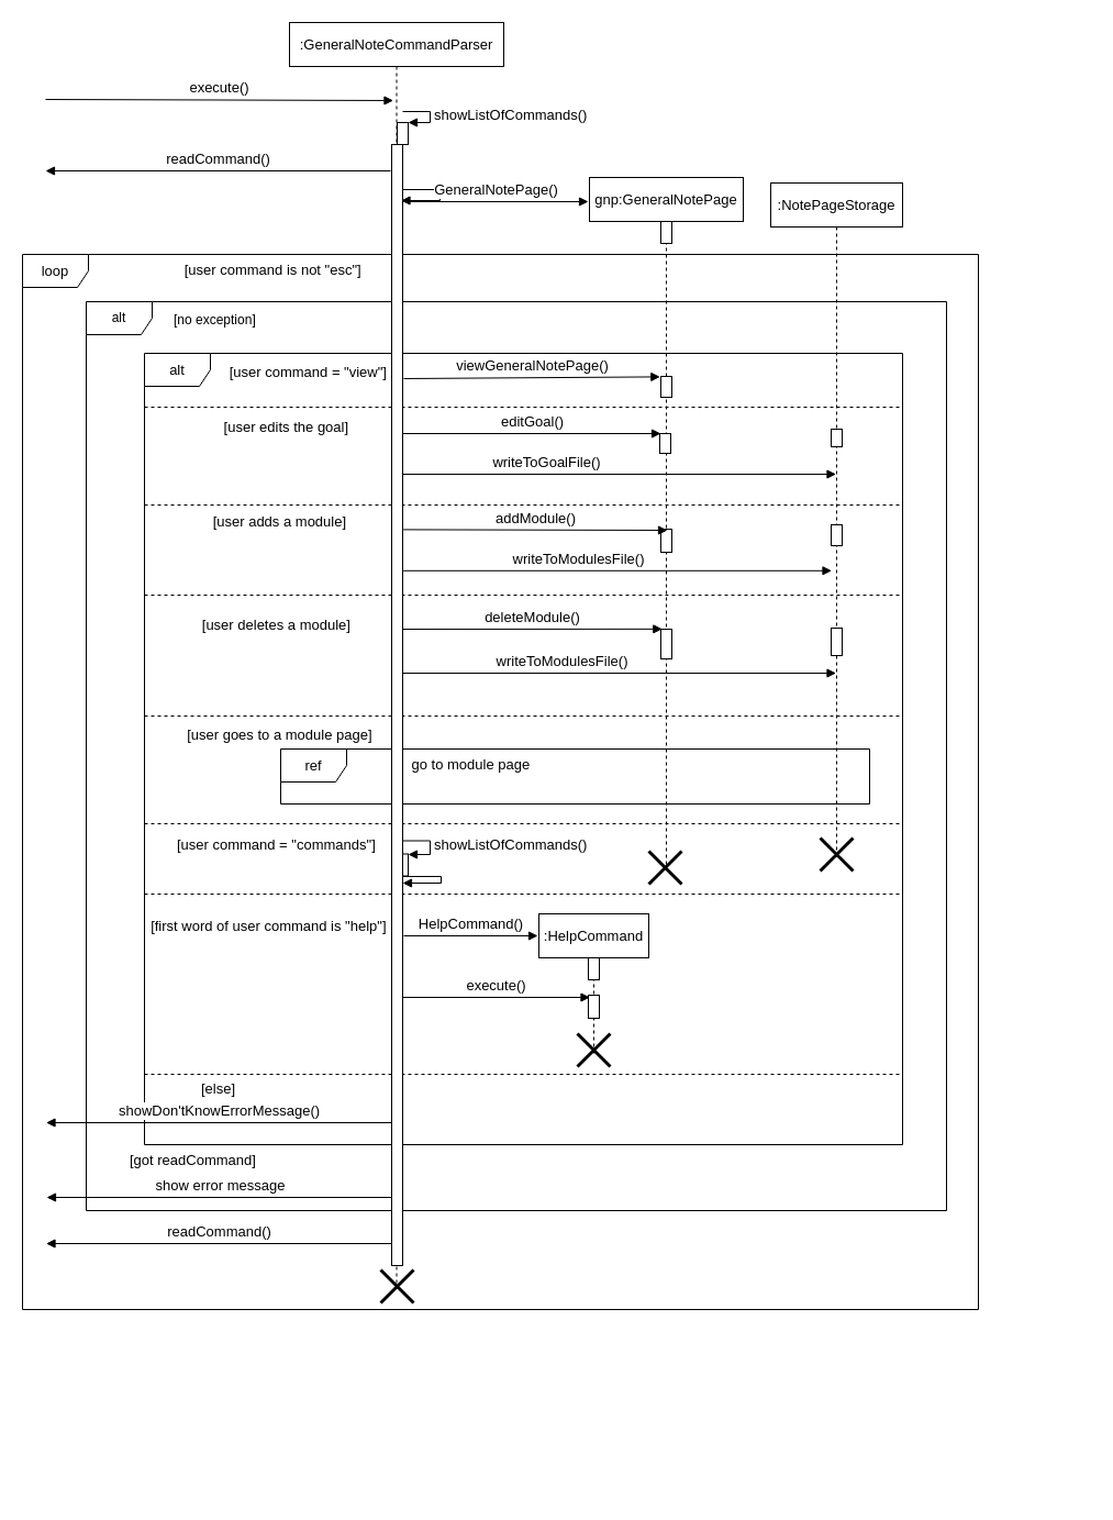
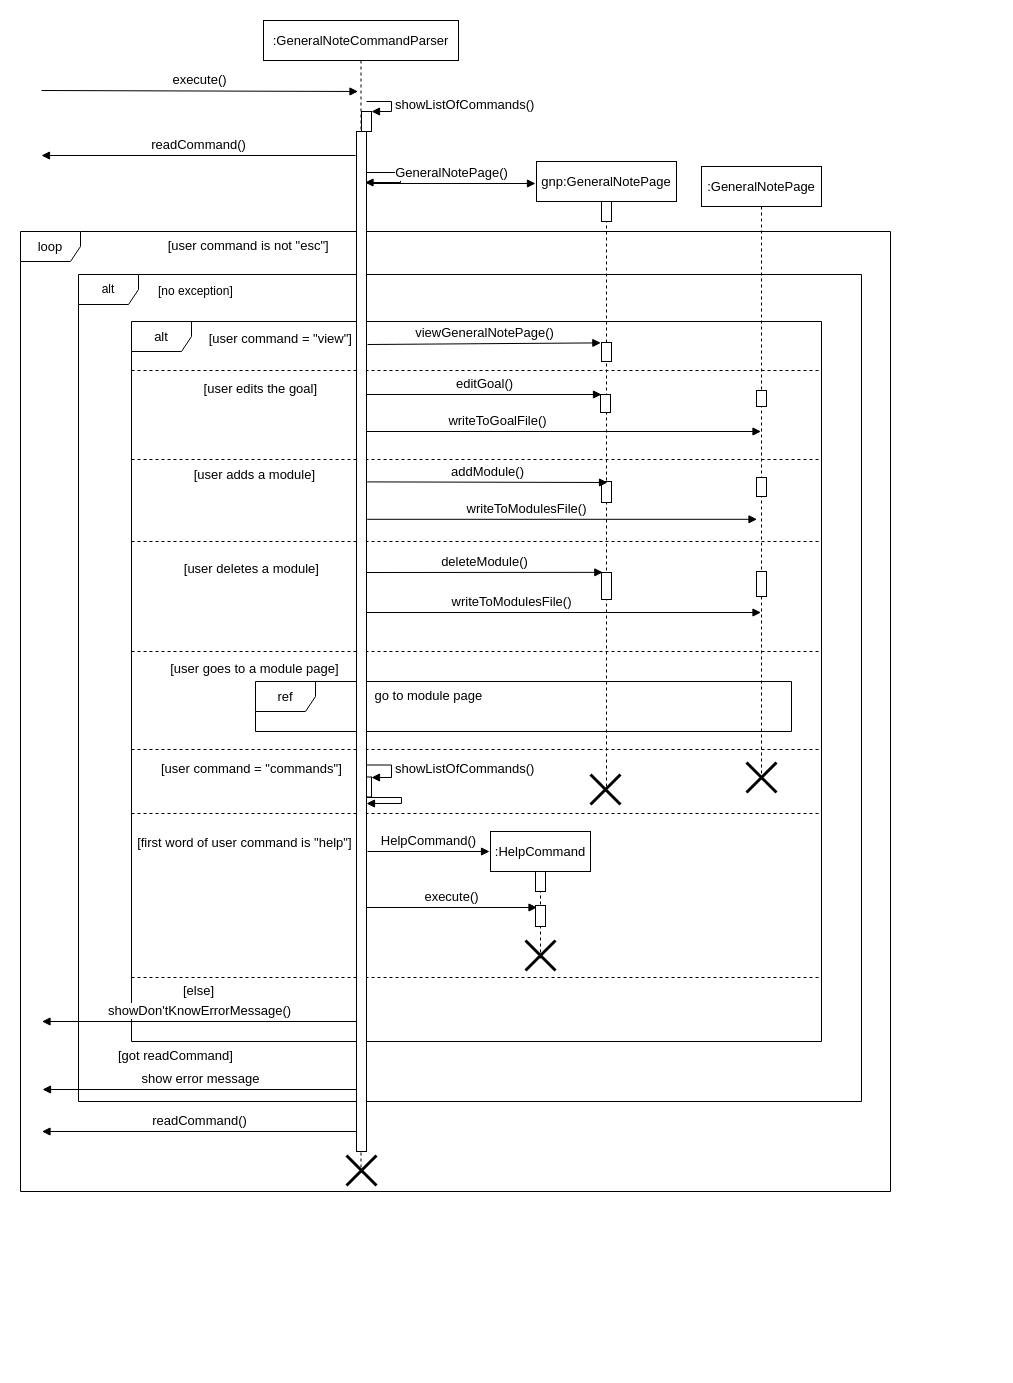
  <mxCell id="0" />
  <mxCell id="1" parent="0" />
  <mxCell id="2" value="loop" parent="1" vertex="1" style="shape=umlFrame;whiteSpace=wrap;html=1;fontSize=13;"><mxGeometry as="geometry" width="870" height="960" x="20" y="231" /></mxCell>
  <mxCell id="3" value="gnp:GeneralNotePage" parent="1" vertex="1" style="shape=umlLifeline;perimeter=lifelinePerimeter;whiteSpace=wrap;html=1;container=1;collapsible=0;recursiveResize=0;outlineConnect=0;fontSize=13;"><mxGeometry as="geometry" width="140" height="630" x="536" y="161" /></mxCell>
  <mxCell id="4" value="" parent="3" vertex="1" style="html=1;points=[];perimeter=orthogonalPerimeter;fontSize=13;"><mxGeometry as="geometry" width="10" height="20" x="65" y="40" /></mxCell>
  <mxCell id="5" value="" parent="1" vertex="1" style="group;fontSize=13;" connectable="0"><mxGeometry as="geometry" width="870" height="1060" x="121" y="301" /></mxCell>
  <mxCell id="6" value="alt" parent="5" vertex="1" style="shape=umlFrame;whiteSpace=wrap;html=1;fontSize=13;"><mxGeometry as="geometry" width="690" height="720" x="10" y="20" /></mxCell>
  <mxCell id="7" value="[user command = &quot;view&quot;]" parent="5" vertex="1" style="text;align=center;fontStyle=0;verticalAlign=middle;spacingLeft=3;spacingRight=3;strokeColor=none;rotatable=0;points=[[0,0.5],[1,0.5]];portConstraint=eastwest;fontSize=13;"><mxGeometry as="geometry" width="118.892" height="73.132" x="99.903" y="-0.074" /></mxCell>
  <mxCell id="8" value="" parent="5" style="endArrow=none;dashed=1;html=1;fontSize=13;" edge="1"><mxGeometry as="geometry" width="50" height="50" relative="1"><mxPoint as="sourcePoint" x="10" y="69" /><mxPoint as="targetPoint" x="700" y="69" /></mxGeometry></mxCell>
  <mxCell id="9" value="[user edits the goal]" parent="5" vertex="1" style="text;align=center;fontStyle=0;verticalAlign=middle;spacingLeft=3;spacingRight=3;strokeColor=none;rotatable=0;points=[[0,0.5],[1,0.5]];portConstraint=eastwest;fontSize=13;"><mxGeometry as="geometry" width="118.892" height="73.132" x="79.903" y="50.407" /></mxCell>
  <mxCell id="10" value="" parent="5" style="endArrow=none;dashed=1;html=1;fontSize=13;" edge="1"><mxGeometry as="geometry" width="50" height="50" relative="1"><mxPoint as="sourcePoint" x="10" y="158" /><mxPoint as="targetPoint" x="700" y="158" /></mxGeometry></mxCell>
  <mxCell id="11" value="" parent="5" style="endArrow=none;dashed=1;html=1;fontSize=13;" edge="1"><mxGeometry as="geometry" width="50" height="50" relative="1"><mxPoint as="sourcePoint" x="10" y="350" /><mxPoint as="targetPoint" x="700" y="350" /></mxGeometry></mxCell>
  <mxCell id="12" value="[user adds a module]" parent="5" vertex="1" style="text;align=center;fontStyle=0;verticalAlign=middle;spacingLeft=3;spacingRight=3;strokeColor=none;rotatable=0;points=[[0,0.5],[1,0.5]];portConstraint=eastwest;fontSize=13;"><mxGeometry as="geometry" width="118.892" height="73.132" x="73.903" y="136.157" /></mxCell>
  <mxCell id="13" value="" parent="5" vertex="1" style="html=1;points=[];perimeter=orthogonalPerimeter;fontSize=13;"><mxGeometry as="geometry" width="10" height="21" x="480" y="180" /></mxCell>
  <mxCell id="14" value="[user deletes a module]" parent="5" vertex="1" style="text;align=center;fontStyle=0;verticalAlign=middle;spacingLeft=3;spacingRight=3;strokeColor=none;rotatable=0;points=[[0,0.5],[1,0.5]];portConstraint=eastwest;fontSize=13;"><mxGeometry as="geometry" width="118.892" height="73.132" x="70.903" y="229.907" /></mxCell>
  <mxCell id="15" value="[user goes to a module page]" parent="5" vertex="1" style="text;align=center;fontStyle=0;verticalAlign=middle;spacingLeft=3;spacingRight=3;strokeColor=none;rotatable=0;points=[[0,0.5],[1,0.5]];portConstraint=eastwest;fontSize=13;"><mxGeometry as="geometry" width="118.892" height="73.132" x="73.903" y="330.148" /></mxCell>
  <mxCell id="16" value="viewGeneralNotePage()" parent="5" style="html=1;verticalAlign=bottom;endArrow=block;fontSize=13;entryX=-0.067;entryY=0.02;entryDx=0;entryDy=0;entryPerimeter=0;" edge="1" target="28"><mxGeometry as="geometry" width="80" relative="1"><mxPoint as="sourcePoint" x="246" y="43" /><mxPoint as="targetPoint" x="478" y="40" /></mxGeometry></mxCell>
  <mxCell id="17" value="writeToGoalFile()" parent="5" style="html=1;verticalAlign=bottom;endArrow=block;fontSize=13;" edge="1" target="57"><mxGeometry as="geometry" width="80" x="-0.317" relative="1"><mxPoint as="sourcePoint" x="240" y="130" /><mxPoint as="targetPoint" x="679.5" y="130" /><mxPoint as="offset" /></mxGeometry></mxCell>
  <mxCell id="18" value="" parent="5" vertex="1" style="html=1;points=[];perimeter=orthogonalPerimeter;fontSize=13;"><mxGeometry as="geometry" width="10" height="27" x="480" y="271" /></mxCell>
  <mxCell id="19" value="deleteModule()" parent="5" style="html=1;verticalAlign=bottom;endArrow=block;entryX=0.133;entryY=-0.005;entryDx=0;entryDy=0;entryPerimeter=0;fontSize=13;" edge="1" target="18"><mxGeometry as="geometry" width="80" relative="1"><mxPoint as="sourcePoint" x="245" y="271" /><mxPoint as="targetPoint" x="325" y="277" /></mxGeometry></mxCell>
  <mxCell id="20" value="ref" parent="5" vertex="1" style="shape=umlFrame;whiteSpace=wrap;html=1;fontSize=13;"><mxGeometry as="geometry" width="536" height="50" x="134" y="380" /></mxCell>
  <mxCell id="21" value="go to module page" parent="5" vertex="1" style="text;align=center;fontStyle=0;verticalAlign=middle;spacingLeft=3;spacingRight=3;strokeColor=none;rotatable=0;points=[[0,0.5],[1,0.5]];portConstraint=eastwest;fontSize=13;"><mxGeometry as="geometry" width="118.892" height="73.132" x="247.903" y="356.648" /></mxCell>
  <mxCell id="22" value="[user command = &quot;commands&quot;]" parent="5" vertex="1" style="text;align=center;fontStyle=0;verticalAlign=middle;spacingLeft=3;spacingRight=3;strokeColor=none;rotatable=0;points=[[0,0.5],[1,0.5]];portConstraint=eastwest;fontSize=13;"><mxGeometry as="geometry" width="118.892" height="73.132" x="70.903" y="429.648" /></mxCell>
  <mxCell id="23" value="[first word of user command is &quot;help&quot;]" parent="5" vertex="1" style="text;align=center;fontStyle=0;verticalAlign=middle;spacingLeft=3;spacingRight=3;strokeColor=none;rotatable=0;points=[[0,0.5],[1,0.5]];portConstraint=eastwest;fontSize=13;"><mxGeometry as="geometry" width="118.892" height="73.132" x="63.903" y="504.148" /></mxCell>
  <mxCell id="24" value="HelpCommand()" parent="5" style="html=1;verticalAlign=bottom;endArrow=block;fontSize=13;" edge="1"><mxGeometry as="geometry" width="80" relative="1"><mxPoint as="sourcePoint" x="246" y="550" /><mxPoint as="targetPoint" x="368" y="550" /></mxGeometry></mxCell>
  <mxCell id="25" value="execute()" parent="5" style="html=1;verticalAlign=bottom;endArrow=block;fontSize=13;" edge="1"><mxGeometry as="geometry" width="80" relative="1"><mxPoint as="sourcePoint" x="245" y="606" /><mxPoint as="targetPoint" x="415.5" y="606" /></mxGeometry></mxCell>
  <mxCell id="26" value="[else]" parent="5" vertex="1" style="text;html=1;resizable=0;points=[];autosize=1;align=left;verticalAlign=top;spacingTop=-4;fontSize=13;"><mxGeometry as="geometry" width="40" height="20" x="60" y="679" /></mxCell>
  <mxCell id="27" value="" parent="5" vertex="1" style="group;fontSize=13;" connectable="0"><mxGeometry as="geometry" width="10" height="19" x="480" y="41" /></mxCell>
  <mxCell id="28" value="" parent="27" vertex="1" style="html=1;points=[];perimeter=orthogonalPerimeter;fontSize=13;"><mxGeometry as="geometry" width="10" height="19" /></mxCell>
  <mxCell id="29" value="" parent="5" vertex="1" style="group;fontSize=13;" connectable="0"><mxGeometry as="geometry" width="10" height="18" x="479" y="93" /></mxCell>
  <mxCell id="30" value="" parent="29" vertex="1" style="group;fontSize=13;" connectable="0"><mxGeometry as="geometry" width="10" height="18" /></mxCell>
  <mxCell id="31" value="" parent="30" vertex="1" style="html=1;points=[];perimeter=orthogonalPerimeter;fontSize=13;"><mxGeometry as="geometry" width="10" height="18" /></mxCell>
  <mxCell id="32" value="" parent="5" vertex="1" style="group;fontSize=13;" connectable="0"><mxGeometry as="geometry" width="439.5" x="235" y="218" /></mxCell>
  <mxCell id="33" value="" parent="5" vertex="1" style="group;fontSize=13;" connectable="0"><mxGeometry as="geometry" width="439.5" x="245" y="320" /></mxCell>
  <mxCell id="34" value="writeToModulesFile()" parent="33" style="html=1;verticalAlign=bottom;endArrow=block;fontSize=13;" edge="1"><mxGeometry as="geometry" width="80" x="-0.265" relative="1"><mxPoint as="sourcePoint" y="-9" /><mxPoint as="targetPoint" x="394.5" y="-9" /><mxPoint as="offset" /></mxGeometry></mxCell>
  <mxCell id="35" value=":HelpCommand" parent="5" vertex="1" style="shape=umlLifeline;perimeter=lifelinePerimeter;whiteSpace=wrap;html=1;container=1;collapsible=0;recursiveResize=0;outlineConnect=0;labelBackgroundColor=none;fillColor=#FFFFFF;fontSize=13;"><mxGeometry as="geometry" width="100" height="130" x="369" y="530" /></mxCell>
  <mxCell id="36" value="" parent="35" vertex="1" style="html=1;points=[];perimeter=orthogonalPerimeter;labelBackgroundColor=none;fillColor=#FFFFFF;fontSize=13;"><mxGeometry as="geometry" width="10" height="20" x="45" y="40" /></mxCell>
  <mxCell id="37" value="" parent="35" vertex="1" style="html=1;points=[];perimeter=orthogonalPerimeter;labelBackgroundColor=none;fillColor=#FFFFFF;fontSize=13;"><mxGeometry as="geometry" width="10" height="21" x="45" y="74" /></mxCell>
  <mxCell id="38" value="" parent="5" vertex="1" style="shape=umlDestroy;whiteSpace=wrap;html=1;strokeWidth=3;labelBackgroundColor=none;fillColor=#FFFFFF;fontSize=13;"><mxGeometry as="geometry" width="30" height="30" x="404" y="639" /></mxCell>
  <mxCell id="39" value="" parent="5" vertex="1" style="shape=umlDestroy;whiteSpace=wrap;html=1;strokeWidth=3;labelBackgroundColor=none;fillColor=#FFFFFF;fontSize=13;"><mxGeometry as="geometry" width="30" height="30" x="469" y="473" /></mxCell>
  <mxCell id="40" value="showDon'tKnowErrorMessage()" parent="5" style="html=1;verticalAlign=bottom;endArrow=block;fontSize=13;" edge="1"><mxGeometry as="geometry" width="80" relative="1"><mxPoint as="sourcePoint" x="235" y="720" /><mxPoint as="targetPoint" x="-79.5" y="720" /></mxGeometry></mxCell>
  <mxCell id="41" value="" parent="5" style="endArrow=none;dashed=1;html=1;fontSize=13;" edge="1"><mxGeometry as="geometry" width="50" height="50" relative="1"><mxPoint as="sourcePoint" x="10" y="240" /><mxPoint as="targetPoint" x="700" y="240" /></mxGeometry></mxCell>
  <mxCell id="42" value="" parent="5" style="endArrow=none;dashed=1;html=1;fontSize=13;" edge="1"><mxGeometry as="geometry" width="50" height="50" relative="1"><mxPoint as="sourcePoint" x="10" y="448" /><mxPoint as="targetPoint" x="700" y="448" /></mxGeometry></mxCell>
  <mxCell id="43" value="" parent="5" style="endArrow=none;dashed=1;html=1;fontSize=13;" edge="1"><mxGeometry as="geometry" width="50" height="50" relative="1"><mxPoint as="sourcePoint" x="10" y="512" /><mxPoint as="targetPoint" x="700" y="512" /></mxGeometry></mxCell>
  <mxCell id="44" value="" parent="5" style="endArrow=none;dashed=1;html=1;fontSize=13;" edge="1"><mxGeometry as="geometry" width="50" height="50" relative="1"><mxPoint as="sourcePoint" x="10" y="676" /><mxPoint as="targetPoint" x="700" y="676" /></mxGeometry></mxCell>
  <mxCell id="45" value="" parent="5" vertex="1" style="shape=umlDestroy;whiteSpace=wrap;html=1;strokeWidth=3;labelBackgroundColor=none;fillColor=#FFFFFF;fontSize=13;"><mxGeometry as="geometry" width="30" height="30" x="225" y="854" /></mxCell>
  <mxCell id="46" value="alt" parent="5" vertex="1" style="shape=umlFrame;whiteSpace=wrap;html=1;"><mxGeometry as="geometry" width="783" height="827" x="-43" y="-27" /></mxCell>
  <mxCell id="47" value="[no exception]" parent="5" vertex="1" style="text;html=1;resizable=0;points=[];autosize=1;align=left;verticalAlign=top;spacingTop=-4;"><mxGeometry as="geometry" width="90" height="20" x="35" y="-20" /></mxCell>
  <mxCell id="48" value="readCommand()" parent="5" style="html=1;verticalAlign=bottom;endArrow=block;fontSize=13;" edge="1"><mxGeometry as="geometry" width="80" relative="1"><mxPoint as="sourcePoint" x="235" y="830" /><mxPoint as="targetPoint" x="-79.5" y="830" /></mxGeometry></mxCell>
  <mxCell id="49" value="[got readCommand]" parent="5" vertex="1" style="text;html=1;fontSize=13;"><mxGeometry as="geometry" width="210" height="30" x="-5" y="740" /></mxCell>
  <mxCell id="50" value="show error message" parent="5" style="html=1;verticalAlign=bottom;endArrow=block;fontSize=13;" edge="1"><mxGeometry as="geometry" width="80" relative="1"><mxPoint as="sourcePoint" x="235.5" y="788" /><mxPoint as="targetPoint" x="-79" y="788" /></mxGeometry></mxCell>
  <mxCell id="51" value=":GeneralNoteCommandParser" parent="1" vertex="1" style="shape=umlLifeline;perimeter=lifelinePerimeter;whiteSpace=wrap;html=1;container=1;collapsible=0;recursiveResize=0;outlineConnect=0;fontSize=13;"><mxGeometry as="geometry" width="195" height="1151" x="263" y="20" /></mxCell>
  <mxCell id="52" value="execute()" parent="1" style="html=1;verticalAlign=bottom;endArrow=block;fontSize=13;" edge="1"><mxGeometry as="geometry" width="80" relative="1"><mxPoint as="sourcePoint" x="41" y="90" /><mxPoint as="targetPoint" x="357.5" y="91" /></mxGeometry></mxCell>
  <mxCell id="53" value="&lt;br style=&quot;font-size: 13px;&quot;&gt;" parent="1" style="edgeStyle=orthogonalEdgeStyle;html=1;align=left;spacingLeft=2;endArrow=block;rounded=0;fontSize=13;" edge="1"><mxGeometry as="geometry" relative="1"><mxPoint as="sourcePoint" x="365" y="172" /><Array as="points"><mxPoint x="365" y="172" /><mxPoint x="400" y="172" /><mxPoint x="400" y="182" /></Array><mxPoint as="targetPoint" x="364.5" y="182" /></mxGeometry></mxCell>
  <mxCell id="54" value="readCommand()" parent="1" style="html=1;verticalAlign=bottom;endArrow=block;fontSize=13;" edge="1"><mxGeometry as="geometry" relative="1"><mxPoint as="sourcePoint" x="355" y="155" /><mxPoint as="targetPoint" x="41" y="155" /></mxGeometry></mxCell>
  <mxCell id="55" value="editGoal()" parent="1" style="html=1;verticalAlign=bottom;endArrow=block;fontSize=13;" edge="1"><mxGeometry as="geometry" relative="1"><mxPoint as="sourcePoint" x="366.5" y="394" /><mxPoint as="targetPoint" x="601" y="394" /></mxGeometry></mxCell>
  <mxCell id="56" value="addModule()" parent="1" style="html=1;verticalAlign=bottom;endArrow=block;entryX=0;entryY=0;fontSize=13;exitX=1.267;exitY=0.321;exitDx=0;exitDy=0;exitPerimeter=0;" edge="1"><mxGeometry as="geometry" relative="1"><mxPoint as="sourcePoint" x="366.67" y="481.4" /><mxPoint as="targetPoint" x="607" y="482" /></mxGeometry></mxCell>
- <mxCell id="57" value=":NotePageStorage" parent="1" vertex="1" style="shape=umlLifeline;perimeter=lifelinePerimeter;whiteSpace=wrap;html=1;container=1;collapsible=0;recursiveResize=0;outlineConnect=0;fontSize=13;"><mxGeometry as="geometry" width="120" height="615" x="701" y="166" /></mxCell>
+ <mxCell id="57" value=":GeneralNotePage" parent="1" vertex="1" style="shape=umlLifeline;perimeter=lifelinePerimeter;whiteSpace=wrap;html=1;container=1;collapsible=0;recursiveResize=0;outlineConnect=0;fontSize=13;"><mxGeometry as="geometry" width="120" height="615" x="701" y="166" /></mxCell>
  <mxCell id="58" value="" parent="57" vertex="1" style="html=1;points=[];perimeter=orthogonalPerimeter;fontSize=13;"><mxGeometry as="geometry" width="10" height="16" x="55" y="224" /></mxCell>
  <mxCell id="59" value="" parent="57" vertex="1" style="html=1;points=[];perimeter=orthogonalPerimeter;fontSize=13;"><mxGeometry as="geometry" width="10" height="19" x="55" y="311" /></mxCell>
  <mxCell id="60" value="" parent="57" vertex="1" style="html=1;points=[];perimeter=orthogonalPerimeter;fontSize=13;"><mxGeometry as="geometry" width="10" height="25" x="55" y="405" /></mxCell>
  <mxCell id="61" value="" parent="57" vertex="1" style="shape=umlDestroy;whiteSpace=wrap;html=1;strokeWidth=3;labelBackgroundColor=none;fillColor=#FFFFFF;fontSize=13;"><mxGeometry as="geometry" width="30" height="30" x="45" y="596" /></mxCell>
  <mxCell id="62" value="[user command is not &quot;esc&quot;]" parent="1" vertex="1" style="text;align=center;fontStyle=0;verticalAlign=middle;spacingLeft=3;spacingRight=3;strokeColor=none;rotatable=0;points=[[0,0.5],[1,0.5]];portConstraint=eastwest;fontSize=13;"><mxGeometry as="geometry" width="118.892" height="73.132" x="188.759" y="207.981" /></mxCell>
  <mxCell id="63" value="writeToModulesFile()" parent="1" style="html=1;verticalAlign=bottom;endArrow=block;fontSize=13;exitX=1.467;exitY=0.277;exitDx=0;exitDy=0;exitPerimeter=0;" edge="1"><mxGeometry as="geometry" width="80" x="-0.184" relative="1"><mxPoint as="sourcePoint" x="366.67" y="518.8" /><mxPoint as="targetPoint" x="756.5" y="518.8" /><mxPoint as="offset" /></mxGeometry></mxCell>
  <mxCell id="64" value="" parent="1" vertex="1" style="html=1;points=[];perimeter=orthogonalPerimeter;labelBackgroundColor=none;fillColor=#FFFFFF;fontSize=13;"><mxGeometry as="geometry" width="10" height="20" x="361" y="776.5" /></mxCell>
  <mxCell id="65" value="&lt;br style=&quot;font-size: 13px;&quot;&gt;" parent="1" style="edgeStyle=orthogonalEdgeStyle;html=1;align=left;spacingLeft=2;endArrow=block;rounded=0;fontSize=13;" edge="1"><mxGeometry as="geometry" relative="1"><mxPoint as="sourcePoint" x="371" y="797" /><Array as="points"><mxPoint x="366" y="797" /><mxPoint x="401" y="797" /><mxPoint x="401" y="803" /></Array><mxPoint as="targetPoint" x="366" y="803" /></mxGeometry></mxCell>
  <mxCell id="66" value="showListOfCommands()" parent="1" style="edgeStyle=orthogonalEdgeStyle;html=1;align=left;spacingLeft=2;endArrow=block;rounded=0;fontSize=13;" edge="1"><mxGeometry as="geometry" relative="1"><mxPoint as="sourcePoint" x="366" y="763" /><Array as="points"><mxPoint x="366" y="764.5" /><mxPoint x="391" y="764.5" /><mxPoint x="391" y="777.5" /></Array><mxPoint as="targetPoint" x="371" y="777" /></mxGeometry></mxCell>
  <mxCell id="67" value="" parent="1" vertex="1" style="html=1;points=[];perimeter=orthogonalPerimeter;fontSize=13;"><mxGeometry as="geometry" width="10" height="1020" x="356" y="131" /></mxCell>
  <mxCell id="68" value="GeneralNotePage()" parent="1" style="html=1;verticalAlign=bottom;endArrow=block;fontSize=13;" edge="1"><mxGeometry as="geometry" width="80" relative="1"><mxPoint as="sourcePoint" x="367" y="183" /><mxPoint as="targetPoint" x="535" y="183" /></mxGeometry></mxCell>
  <mxCell id="69" value="" parent="1" vertex="1" style="group;fontSize=13;" connectable="0"><mxGeometry as="geometry" width="30" height="30" x="361" y="101" /></mxCell>
  <mxCell id="70" value="" parent="69" vertex="1" style="group;fontSize=13;" connectable="0"><mxGeometry as="geometry" width="30" height="30" /></mxCell>
  <mxCell id="71" value="" parent="70" vertex="1" style="group;fontSize=13;" connectable="0"><mxGeometry as="geometry" width="30" height="30" /></mxCell>
  <mxCell id="72" value="" parent="71" vertex="1" style="html=1;points=[];perimeter=orthogonalPerimeter;fontSize=13;"><mxGeometry as="geometry" width="10" height="20" y="10" /></mxCell>
  <mxCell id="73" value="showListOfCommands()" parent="71" style="edgeStyle=orthogonalEdgeStyle;html=1;align=left;spacingLeft=2;endArrow=block;rounded=0;entryX=1;entryY=0;fontSize=13;" edge="1" target="72"><mxGeometry as="geometry" relative="1"><mxPoint as="sourcePoint" x="5" /><Array as="points"><mxPoint x="5" /><mxPoint x="30" /><mxPoint x="30" y="10" /></Array></mxGeometry></mxCell>
